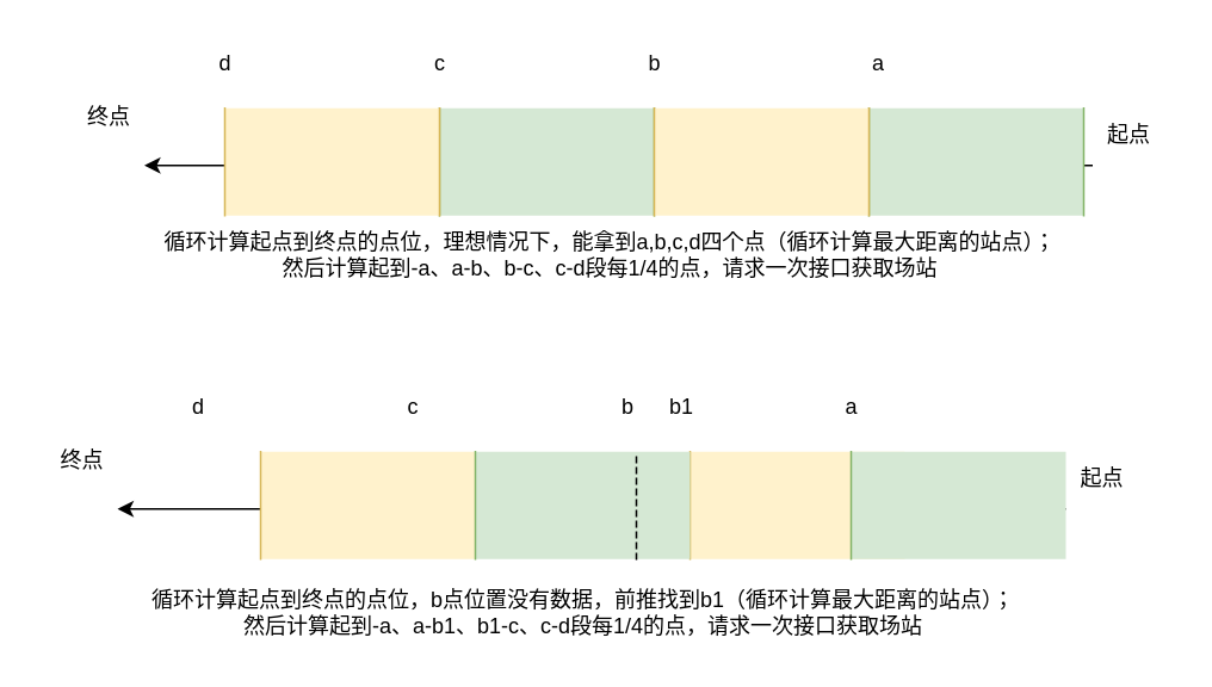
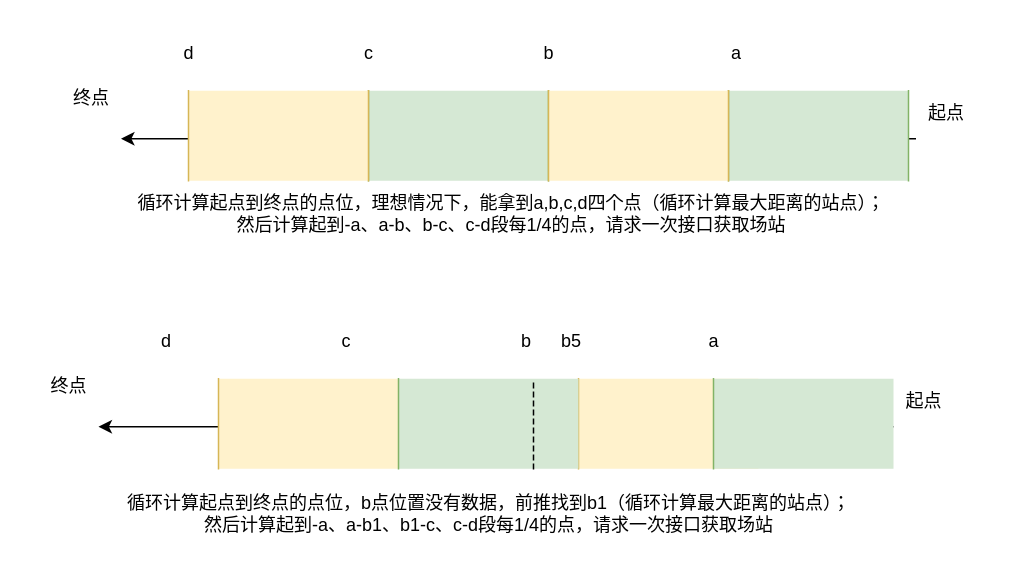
  <mxCell id="0" />
  <mxCell id="1" parent="0" />
  <mxCell id="2" value="" style="endArrow=classic;html=1;rounded=0;" edge="1" parent="1"><mxGeometry width="50" height="50" relative="1" as="geometry"><mxPoint x="610" y="92" as="sourcePoint" /><mxPoint x="80" y="92" as="targetPoint" /></mxGeometry></mxCell>
  <mxCell id="3" value="起点" style="text;html=1;align=center;verticalAlign=middle;resizable=0;points=[];autosize=1;strokeColor=none;fillColor=none;" vertex="1" parent="1"><mxGeometry x="605" y="60" width="50" height="30" as="geometry" /></mxCell>
  <mxCell id="4" value="终点" style="text;html=1;align=center;verticalAlign=middle;resizable=0;points=[];autosize=1;strokeColor=none;fillColor=none;" vertex="1" parent="1"><mxGeometry x="35" y="50" width="50" height="30" as="geometry" /></mxCell>
  <mxCell id="5" value="" style="shape=partialRectangle;whiteSpace=wrap;html=1;top=0;bottom=0;fillColor=#d5e8d4;strokeColor=#82b366;" vertex="1" parent="1"><mxGeometry x="485" y="60" width="120" height="60" as="geometry" /></mxCell>
  <mxCell id="6" value="" style="shape=partialRectangle;whiteSpace=wrap;html=1;top=0;bottom=0;fillColor=#d5e8d4;strokeColor=#82b366;" vertex="1" parent="1"><mxGeometry x="245" y="60" width="120" height="60" as="geometry" /></mxCell>
  <mxCell id="7" value="" style="shape=partialRectangle;whiteSpace=wrap;html=1;top=0;bottom=0;fillColor=#fff2cc;strokeColor=#d6b656;" vertex="1" parent="1"><mxGeometry x="125" y="60" width="120" height="60" as="geometry" /></mxCell>
  <mxCell id="8" value="a" style="text;html=1;align=center;verticalAlign=middle;resizable=0;points=[];autosize=1;strokeColor=none;fillColor=none;" vertex="1" parent="1"><mxGeometry x="475" y="20" width="30" height="30" as="geometry" /></mxCell>
  <mxCell id="9" value="b" style="text;html=1;align=center;verticalAlign=middle;resizable=0;points=[];autosize=1;strokeColor=none;fillColor=none;" vertex="1" parent="1"><mxGeometry x="350" y="20" width="30" height="30" as="geometry" /></mxCell>
  <mxCell id="10" value="c" style="text;html=1;align=center;verticalAlign=middle;resizable=0;points=[];autosize=1;strokeColor=none;fillColor=none;" vertex="1" parent="1"><mxGeometry x="230" y="20" width="30" height="30" as="geometry" /></mxCell>
  <mxCell id="11" value="d" style="text;html=1;align=center;verticalAlign=middle;resizable=0;points=[];autosize=1;strokeColor=none;fillColor=none;" vertex="1" parent="1"><mxGeometry x="110" y="20" width="30" height="30" as="geometry" /></mxCell>
  <mxCell id="12" value="循环计算起点到终点的点位，理想情况下，能拿到a,b,c,d四个点（循环计算最大距离的站点）；&lt;div&gt;然后计算起到-a、a-b、b-c、c-d段每1/4的点，请求一次接口获取场站&lt;/div&gt;" style="text;html=1;align=center;verticalAlign=middle;resizable=0;points=[];autosize=1;strokeColor=none;fillColor=none;" vertex="1" parent="1"><mxGeometry x="75" y="122" width="530" height="40" as="geometry" /></mxCell>
  <mxCell id="13" value="" style="endArrow=classic;html=1;rounded=0;" edge="1" parent="1"><mxGeometry width="50" height="50" relative="1" as="geometry"><mxPoint x="595" y="284" as="sourcePoint" /><mxPoint x="65" y="284" as="targetPoint" /></mxGeometry></mxCell>
  <mxCell id="14" value="起点" style="text;html=1;align=center;verticalAlign=middle;resizable=0;points=[];autosize=1;strokeColor=none;fillColor=none;" vertex="1" parent="1"><mxGeometry x="590" y="252" width="50" height="30" as="geometry" /></mxCell>
  <mxCell id="15" value="终点" style="text;html=1;align=center;verticalAlign=middle;resizable=0;points=[];autosize=1;strokeColor=none;fillColor=none;" vertex="1" parent="1"><mxGeometry x="20" y="242" width="50" height="30" as="geometry" /></mxCell>
  <mxCell id="16" value="a" style="text;html=1;align=center;verticalAlign=middle;resizable=0;points=[];autosize=1;strokeColor=none;fillColor=none;" vertex="1" parent="1"><mxGeometry x="460" y="212" width="30" height="30" as="geometry" /></mxCell>
  <mxCell id="17" value="b" style="text;html=1;align=center;verticalAlign=middle;resizable=0;points=[];autosize=1;strokeColor=none;fillColor=none;" vertex="1" parent="1"><mxGeometry x="335" y="212" width="30" height="30" as="geometry" /></mxCell>
  <mxCell id="18" value="c" style="text;html=1;align=center;verticalAlign=middle;resizable=0;points=[];autosize=1;strokeColor=none;fillColor=none;" vertex="1" parent="1"><mxGeometry x="215" y="212" width="30" height="30" as="geometry" /></mxCell>
  <mxCell id="19" value="d" style="text;html=1;align=center;verticalAlign=middle;resizable=0;points=[];autosize=1;strokeColor=none;fillColor=none;" vertex="1" parent="1"><mxGeometry x="95" y="212" width="30" height="30" as="geometry" /></mxCell>
  <mxCell id="20" value="循环计算起点到终点的点位，b点位置没有数据，前推找到b1（循环计算最大距离的站点）；&lt;div&gt;然后计算起到-a、a-b1、b1-c、c-d段每1/4的点&lt;span style=&quot;background-color: initial;&quot;&gt;，请求一次接口获取场站&lt;/span&gt;&lt;/div&gt;" style="text;html=1;align=center;verticalAlign=middle;resizable=0;points=[];autosize=1;strokeColor=none;fillColor=none;" vertex="1" parent="1"><mxGeometry x="70" y="322" width="510" height="40" as="geometry" /></mxCell>
  <mxCell id="21" value="" style="shape=partialRectangle;whiteSpace=wrap;html=1;right=0;top=0;bottom=0;routingCenterX=-0.5;fillColor=#fff2cc;strokeColor=#d6b656;" vertex="1" parent="1"><mxGeometry x="385" y="252" width="120" height="60" as="geometry" /></mxCell>
  <mxCell id="22" value="" style="shape=partialRectangle;whiteSpace=wrap;html=1;right=0;top=0;bottom=0;fillColor=#d5e8d4;routingCenterX=-0.5;strokeColor=#82b366;" vertex="1" parent="1"><mxGeometry x="475" y="252" width="120" height="60" as="geometry" /></mxCell>
  <mxCell id="23" value="" style="shape=partialRectangle;whiteSpace=wrap;html=1;right=0;top=0;bottom=0;fillColor=#fff2cc;routingCenterX=-0.5;strokeColor=#d6b656;" vertex="1" parent="1"><mxGeometry x="145" y="252" width="120" height="60" as="geometry" /></mxCell>
  <mxCell id="24" value="" style="shape=partialRectangle;whiteSpace=wrap;html=1;right=0;top=0;bottom=0;fillColor=#d5e8d4;routingCenterX=-0.5;strokeColor=#82b366;" vertex="1" parent="1"><mxGeometry x="265" y="252" width="120" height="60" as="geometry" /></mxCell>
  <mxCell id="25" value="" style="shape=partialRectangle;whiteSpace=wrap;html=1;right=0;top=0;bottom=0;fillColor=none;routingCenterX=-0.5;dashed=1;" vertex="1" parent="1"><mxGeometry x="355" y="252" width="120" height="60" as="geometry" /></mxCell>
- <mxCell id="26" value="b1" style="text;html=1;align=center;verticalAlign=middle;resizable=0;points=[];autosize=1;strokeColor=none;fillColor=none;" vertex="1" parent="1"><mxGeometry x="360" y="212" width="40" height="30" as="geometry" /></mxCell>
+ <mxCell id="26" value="b5" style="text;html=1;align=center;verticalAlign=middle;resizable=0;points=[];autosize=1;strokeColor=none;fillColor=none;" vertex="1" parent="1"><mxGeometry x="360" y="212" width="40" height="30" as="geometry" /></mxCell>
  <mxCell id="27" value="" style="shape=partialRectangle;whiteSpace=wrap;html=1;top=0;bottom=0;fillColor=#fff2cc;strokeColor=#d6b656;" vertex="1" parent="1"><mxGeometry x="365" y="60" width="120" height="60" as="geometry" /></mxCell>
